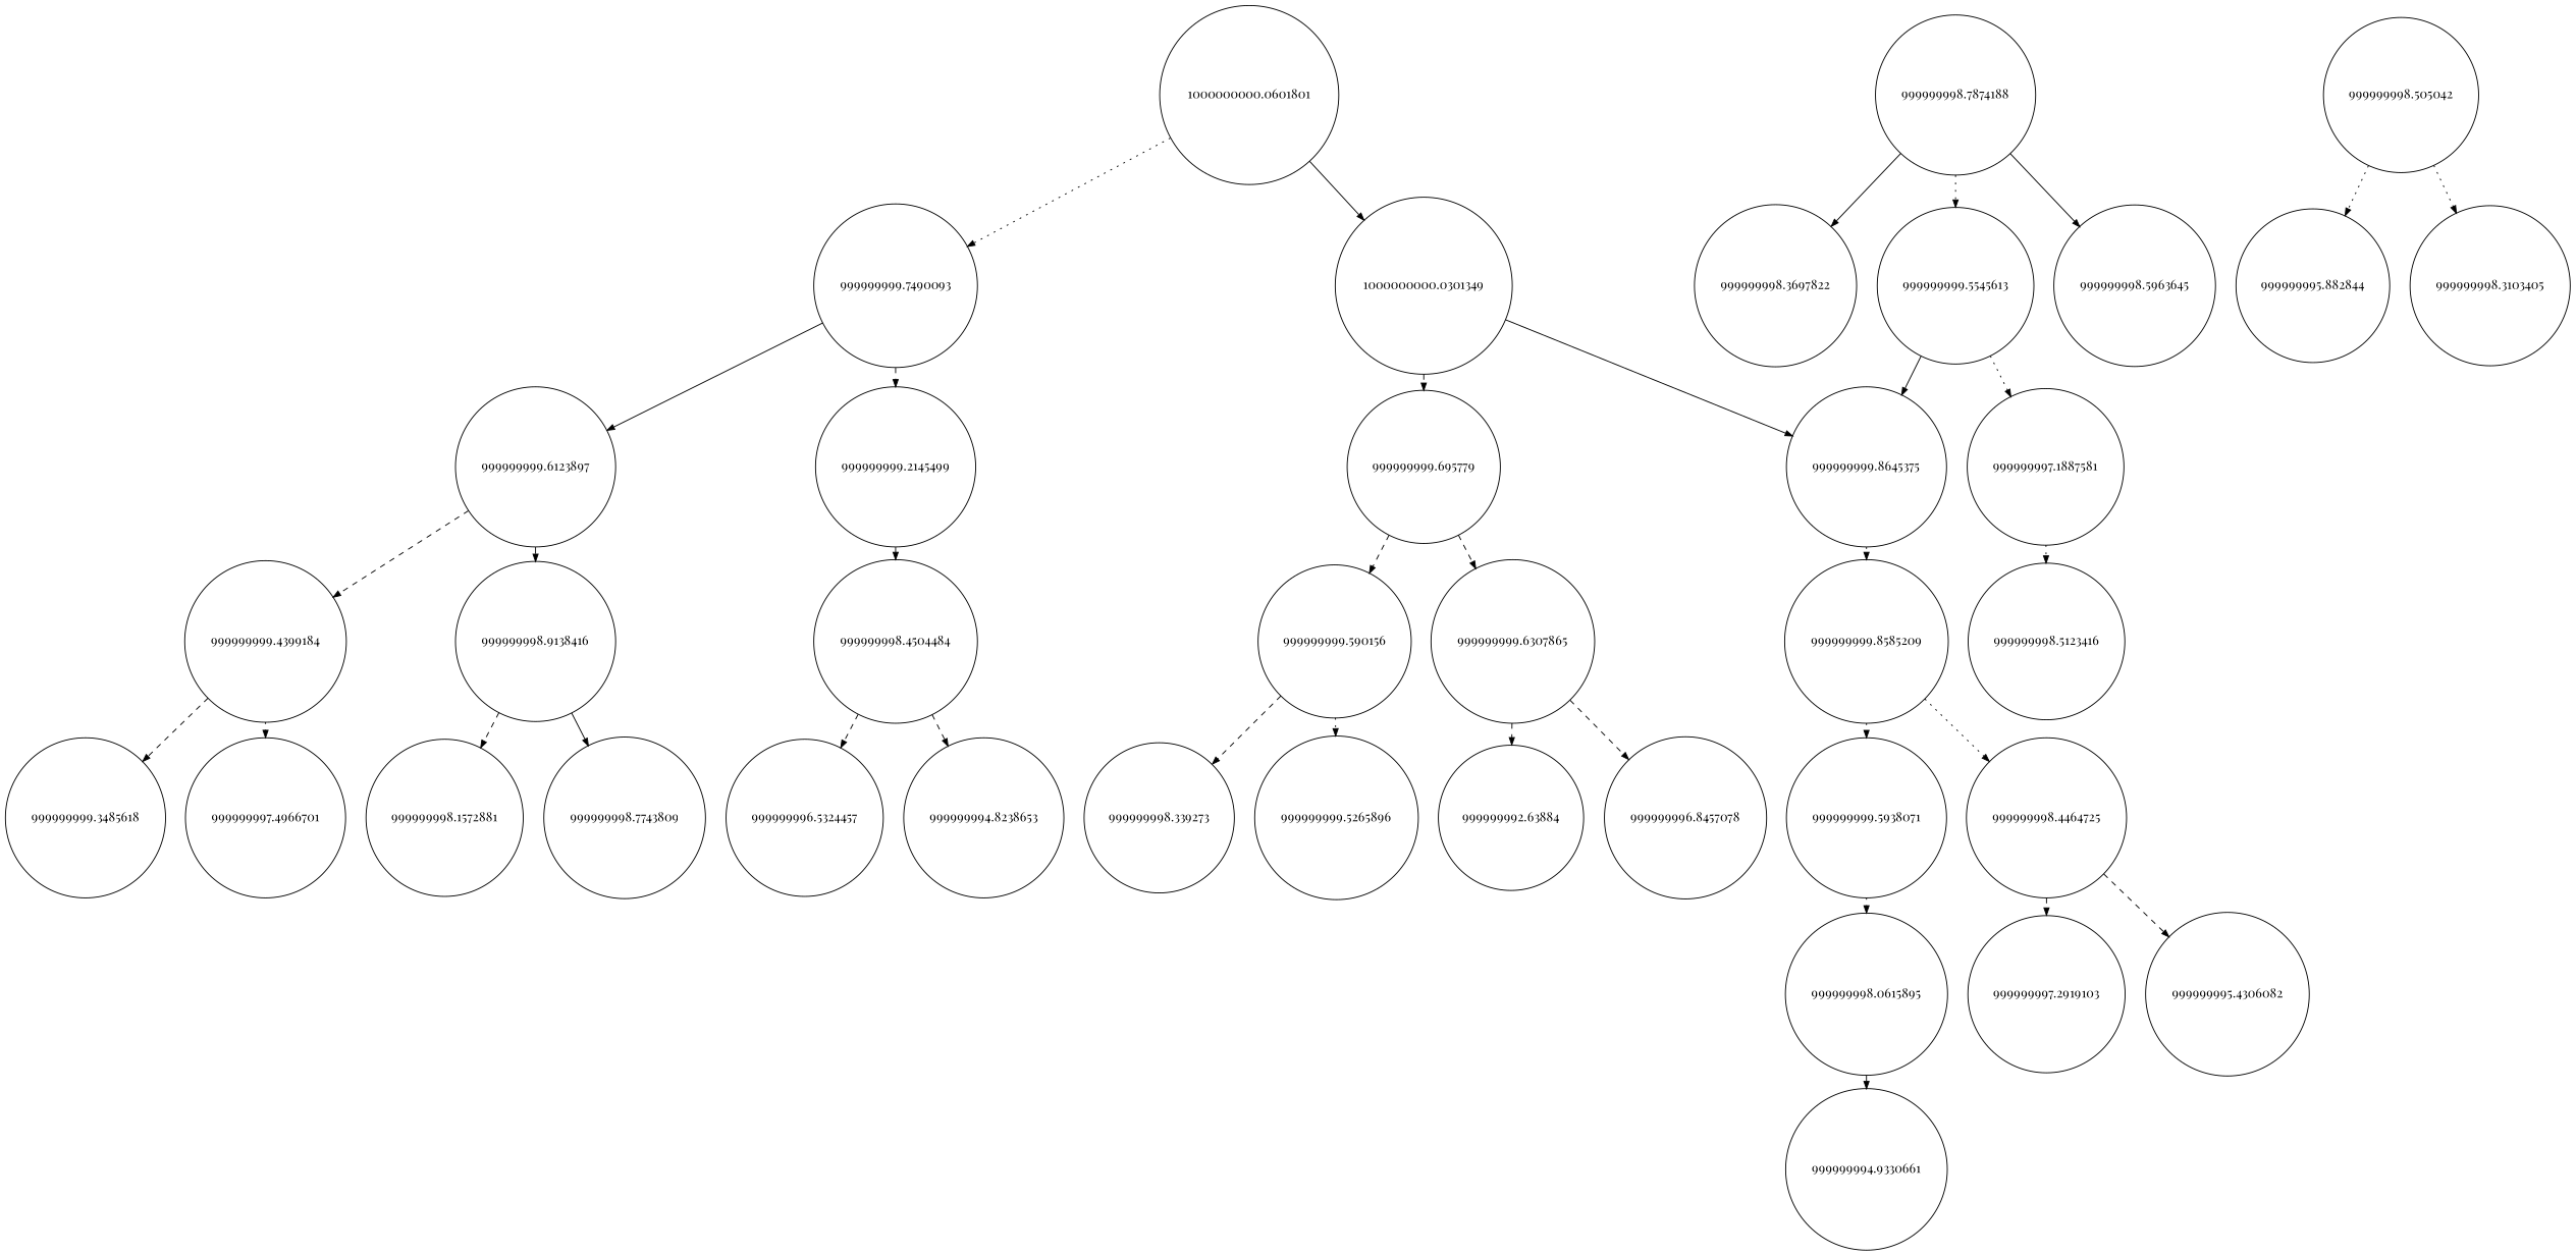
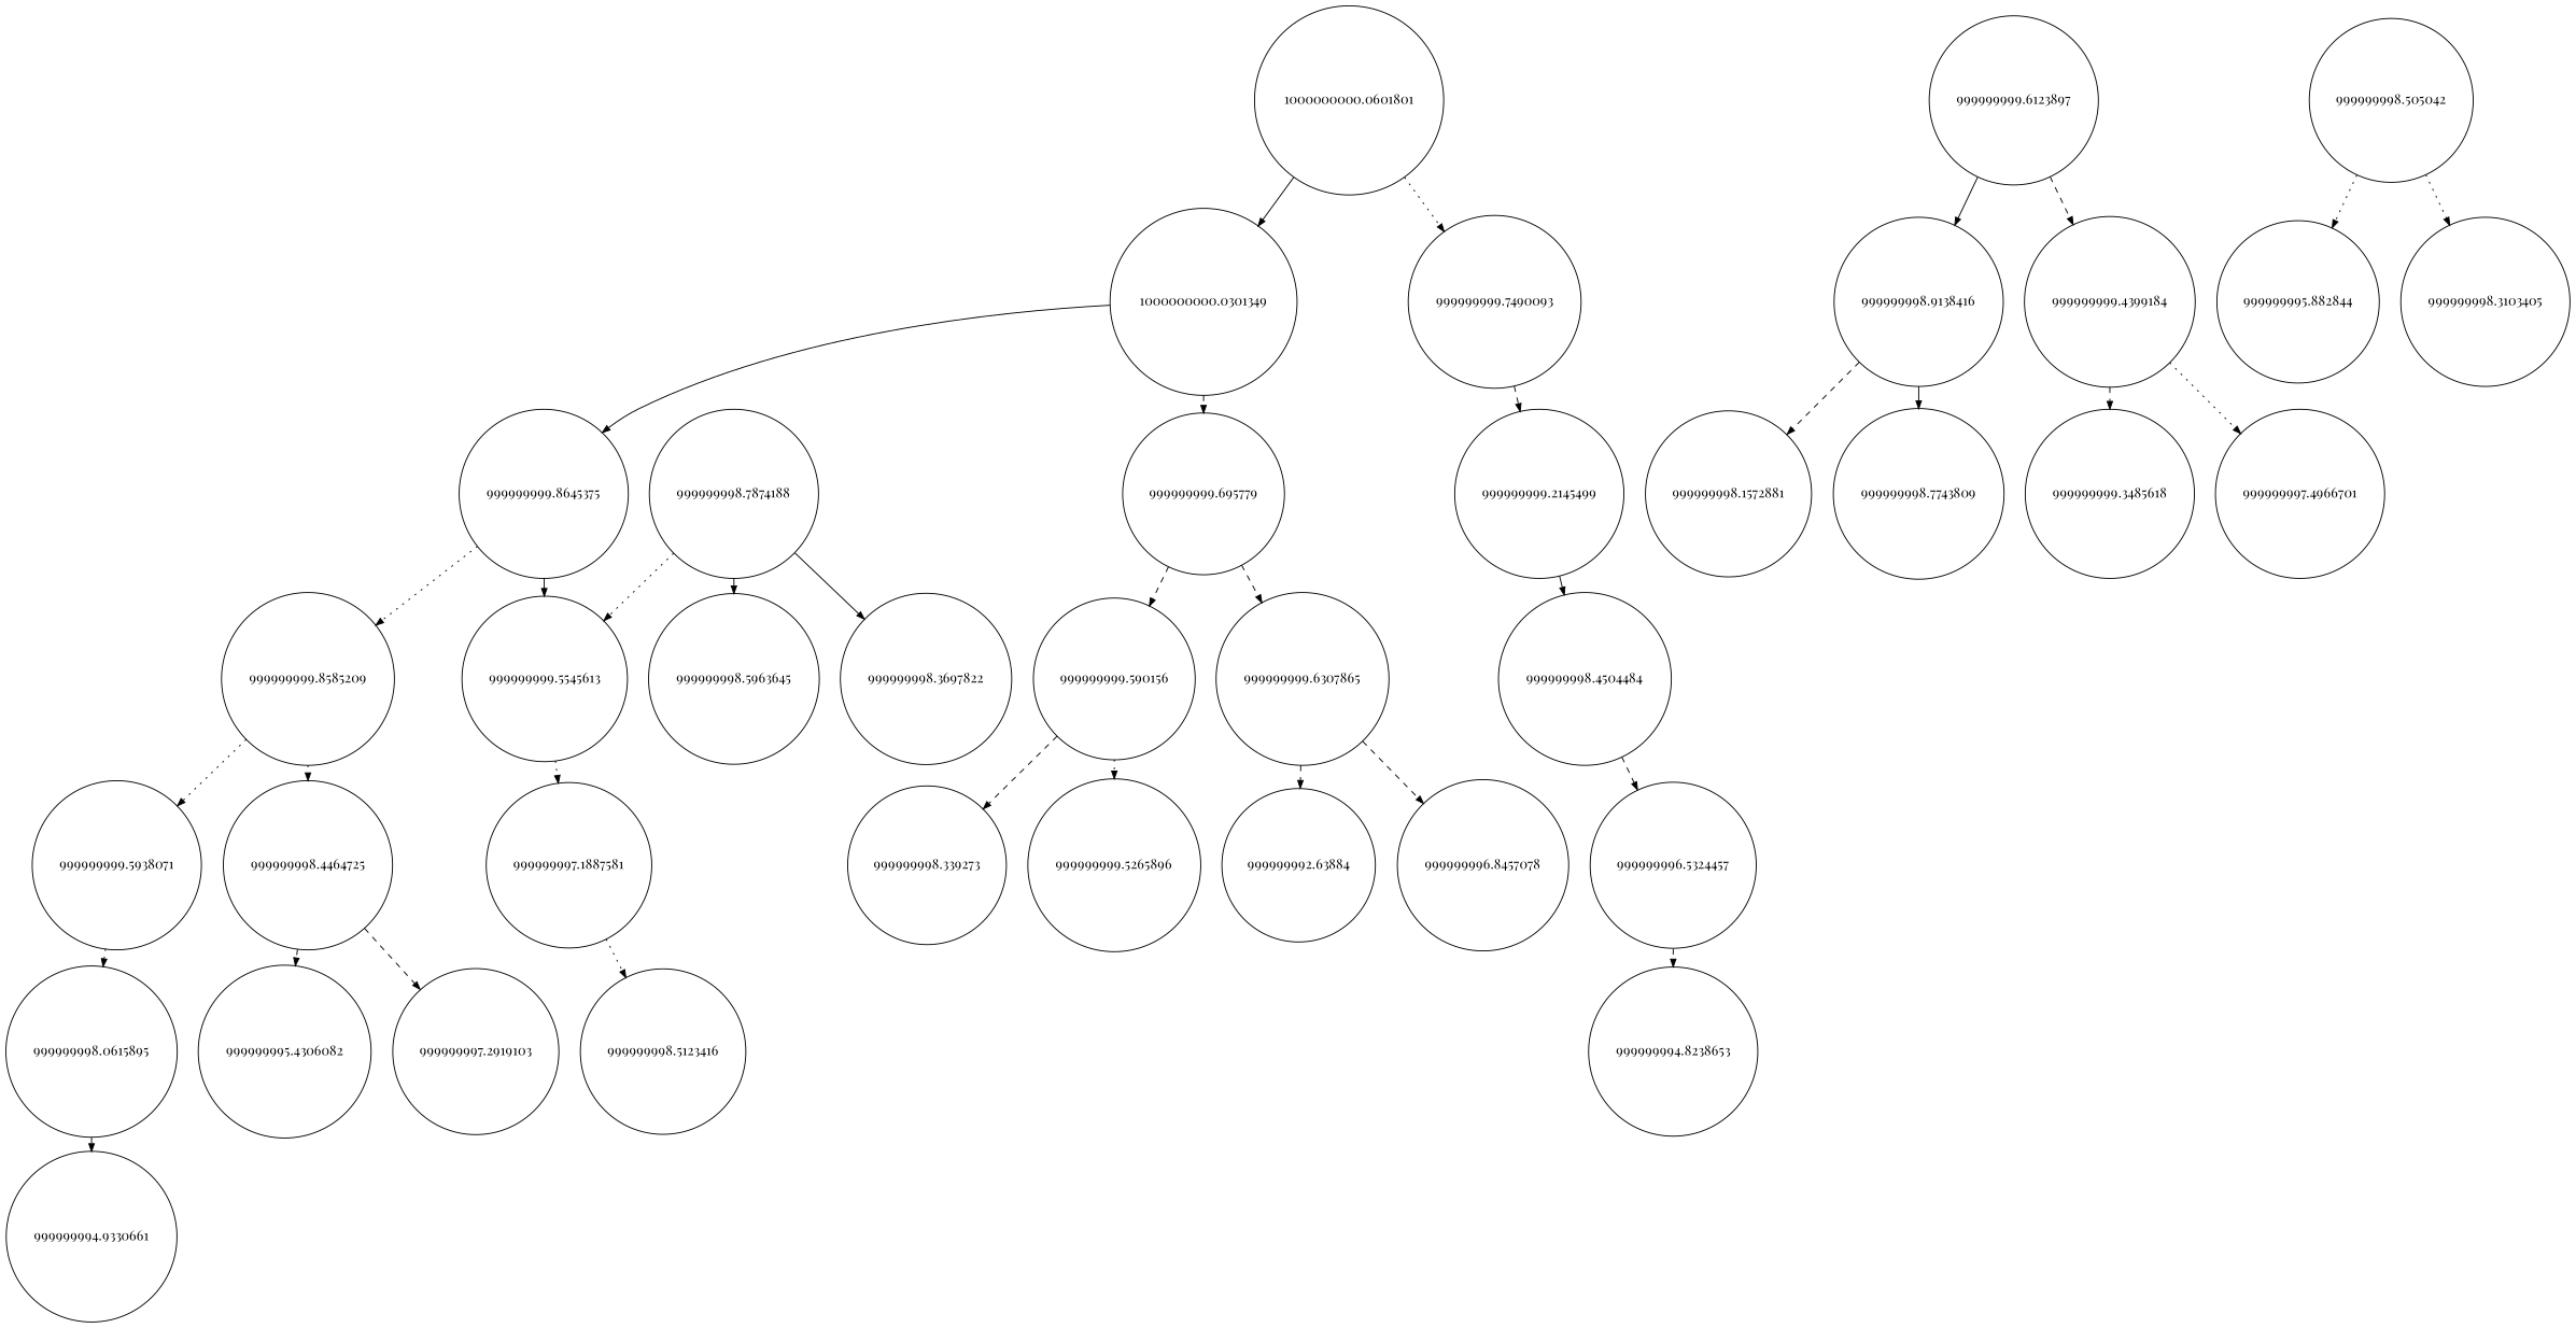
  digraph {
    fontname="Playfair Display"
    nodesep=0.3
    ranksep=0.2
    node [fontname="Playfair Display" shape=circle]
    edge [arrowsize=0.8 fontname="Playfair Display" side=left style=dashed]
    n1 [label=1000000000.0601801]
    n2 [label=1000000000.0301349]
    n3 [label=999999999.7490093]
    n4 [label=999999999.8645375]
    n5 [label=999999999.695779]
    n6 [label=999999999.2145499]
    n7 [label=999999999.6123897]
    n8 [label=999999999.8585209]
    n9 [label=999999999.5545613]
    n10 [label=999999999.590156]
    n11 [label=999999999.6307865]
    n12 [label=999999998.4504484]
    n13 [label=999999998.9138416]
    n14 [label=999999999.4399184]
    n15 [label=999999999.5938071]
    n16 [label=999999998.4464725]
    n17 [label=999999997.1887581]
    n18 [label=999999998.339273]
    n19 [label=999999999.5265896]
    n20 [label=999999992.63884]
    n21 [label=999999996.8457078]
    n22 [label=999999996.5324457]
    n23 [label=999999994.8238653]
    n24 [label=999999998.505042]
    n25 [label=999999995.882844]
    n26 [label=999999998.3103405]
    n27 [label=999999998.1572881]
    n28 [label=999999998.7743809]
    n29 [label=999999999.3485618]
    n30 [label=999999997.4966701]
    n31 [label=999999998.0615895]
    n32 [label=999999995.4306082]
    n33 [label=999999997.2919103]
    n34 [label=999999998.7874188]
    n35 [label=999999998.5963645]
    n36 [label=999999998.3697822]
    n37 [label=999999998.5123416]
    n38 [label=999999994.9330661]
    n1 -> n2 [style=solid]
    n1 -> n3 [style=dotted side=""]
    n2 -> n4 [style=solid]
    n2 -> n5 [side=""]
    n3 -> n6
-   n3 -> n7 [style=solid side=""]
    n4 -> n8 [style=dotted]
-   n9 -> n4 [style=solid side=""]
+   n4 -> n9 [style=solid side=""]
    n5 -> n10
    n5 -> n11 [side=""]
    n6 -> n12 [style=solid]
    n7 -> n13 [style=solid]
    n7 -> n14 [side=""]
    n8 -> n15 [style=dotted]
    n8 -> n16 [style=dotted side=""]
    n9 -> n17 [style=dotted side=""]
    n10 -> n18
    n10 -> n19 [style=dotted side=""]
    n11 -> n20
    n11 -> n21 [side=""]
    n12 -> n22
-   n12 -> n23 [side=""]
+   n22 -> n23 [side=""]
    n13 -> n27
    n13 -> n28 [style=solid side=""]
    n14 -> n29
    n14 -> n30 [style=dotted side=""]
    n15 -> n31 [style=dotted side=""]
    n16 -> n32
    n16 -> n33 [side=""]
    n17 -> n37 [style=dotted]
    n24 -> n25 [style=dotted]
    n24 -> n26 [style=dotted side=""]
    n31 -> n38
    n34 -> n9 [style=dotted]
    n34 -> n35 [style=solid]
    n34 -> n36 [style=solid side=""]
  }
